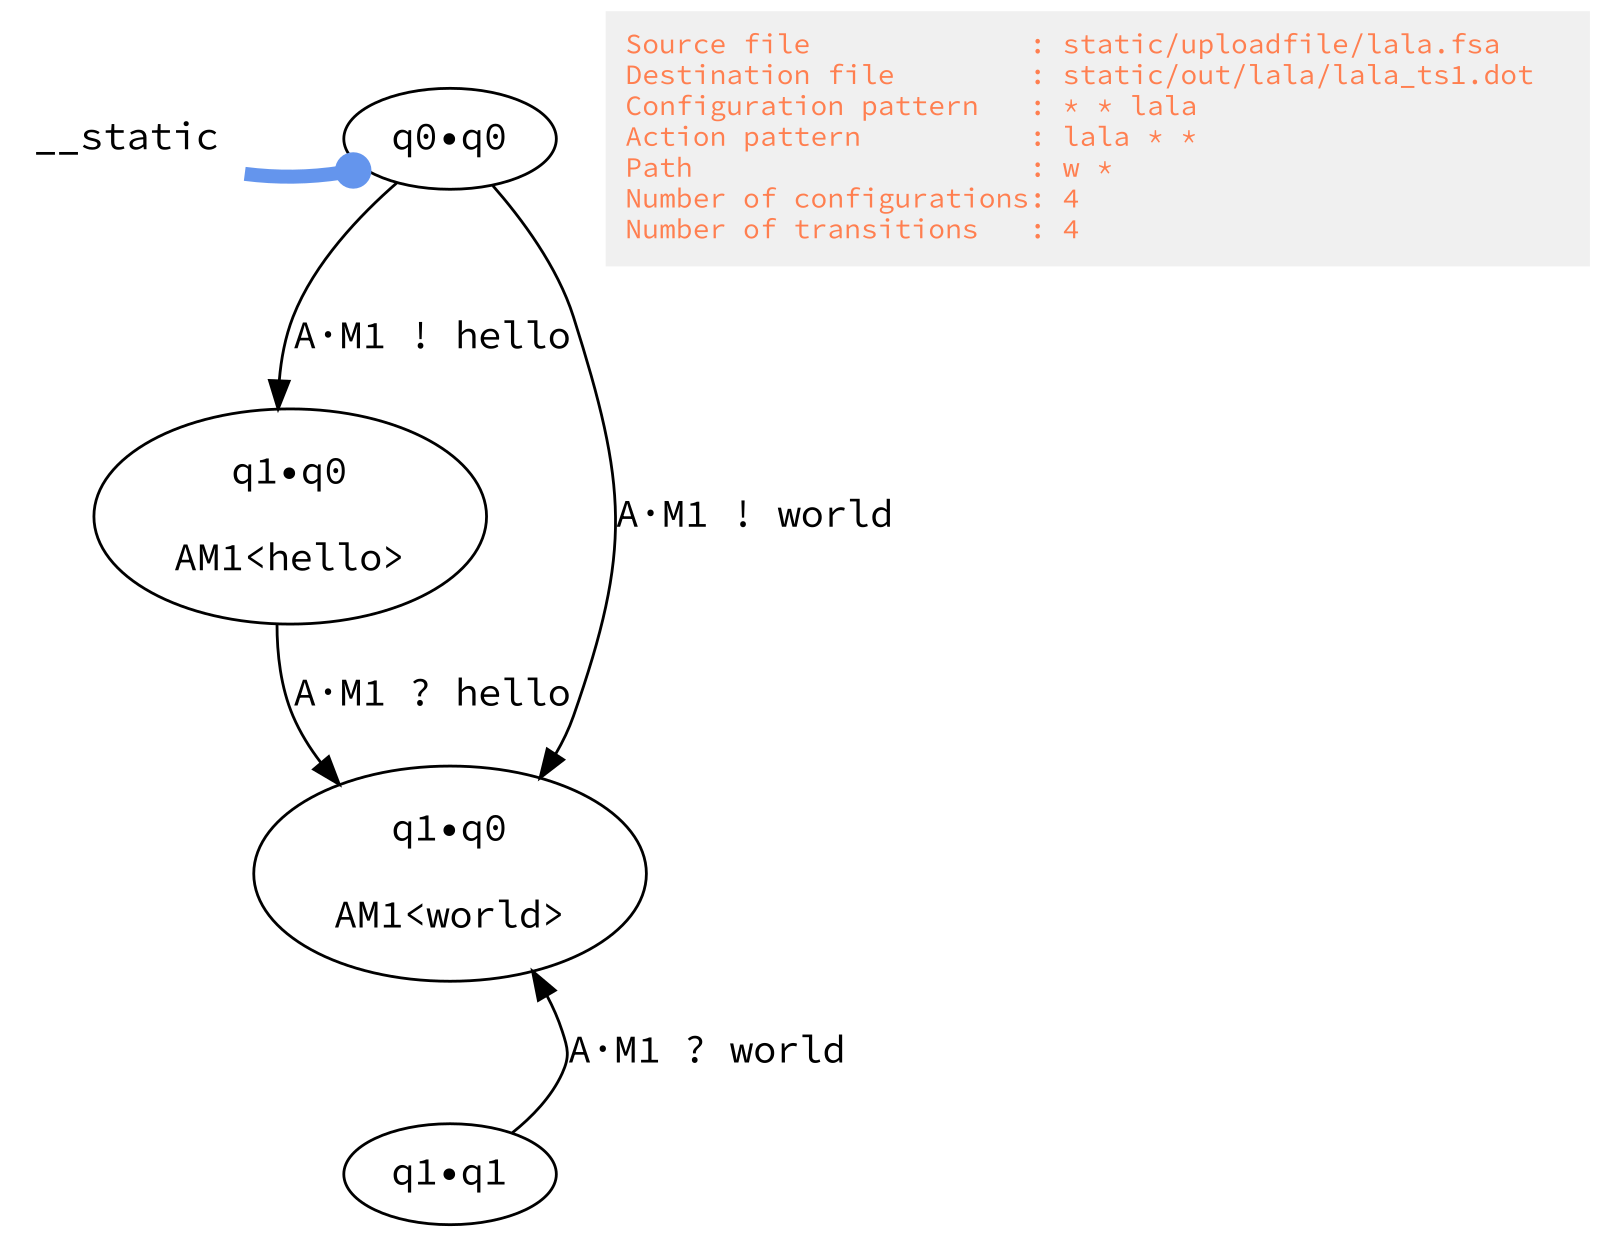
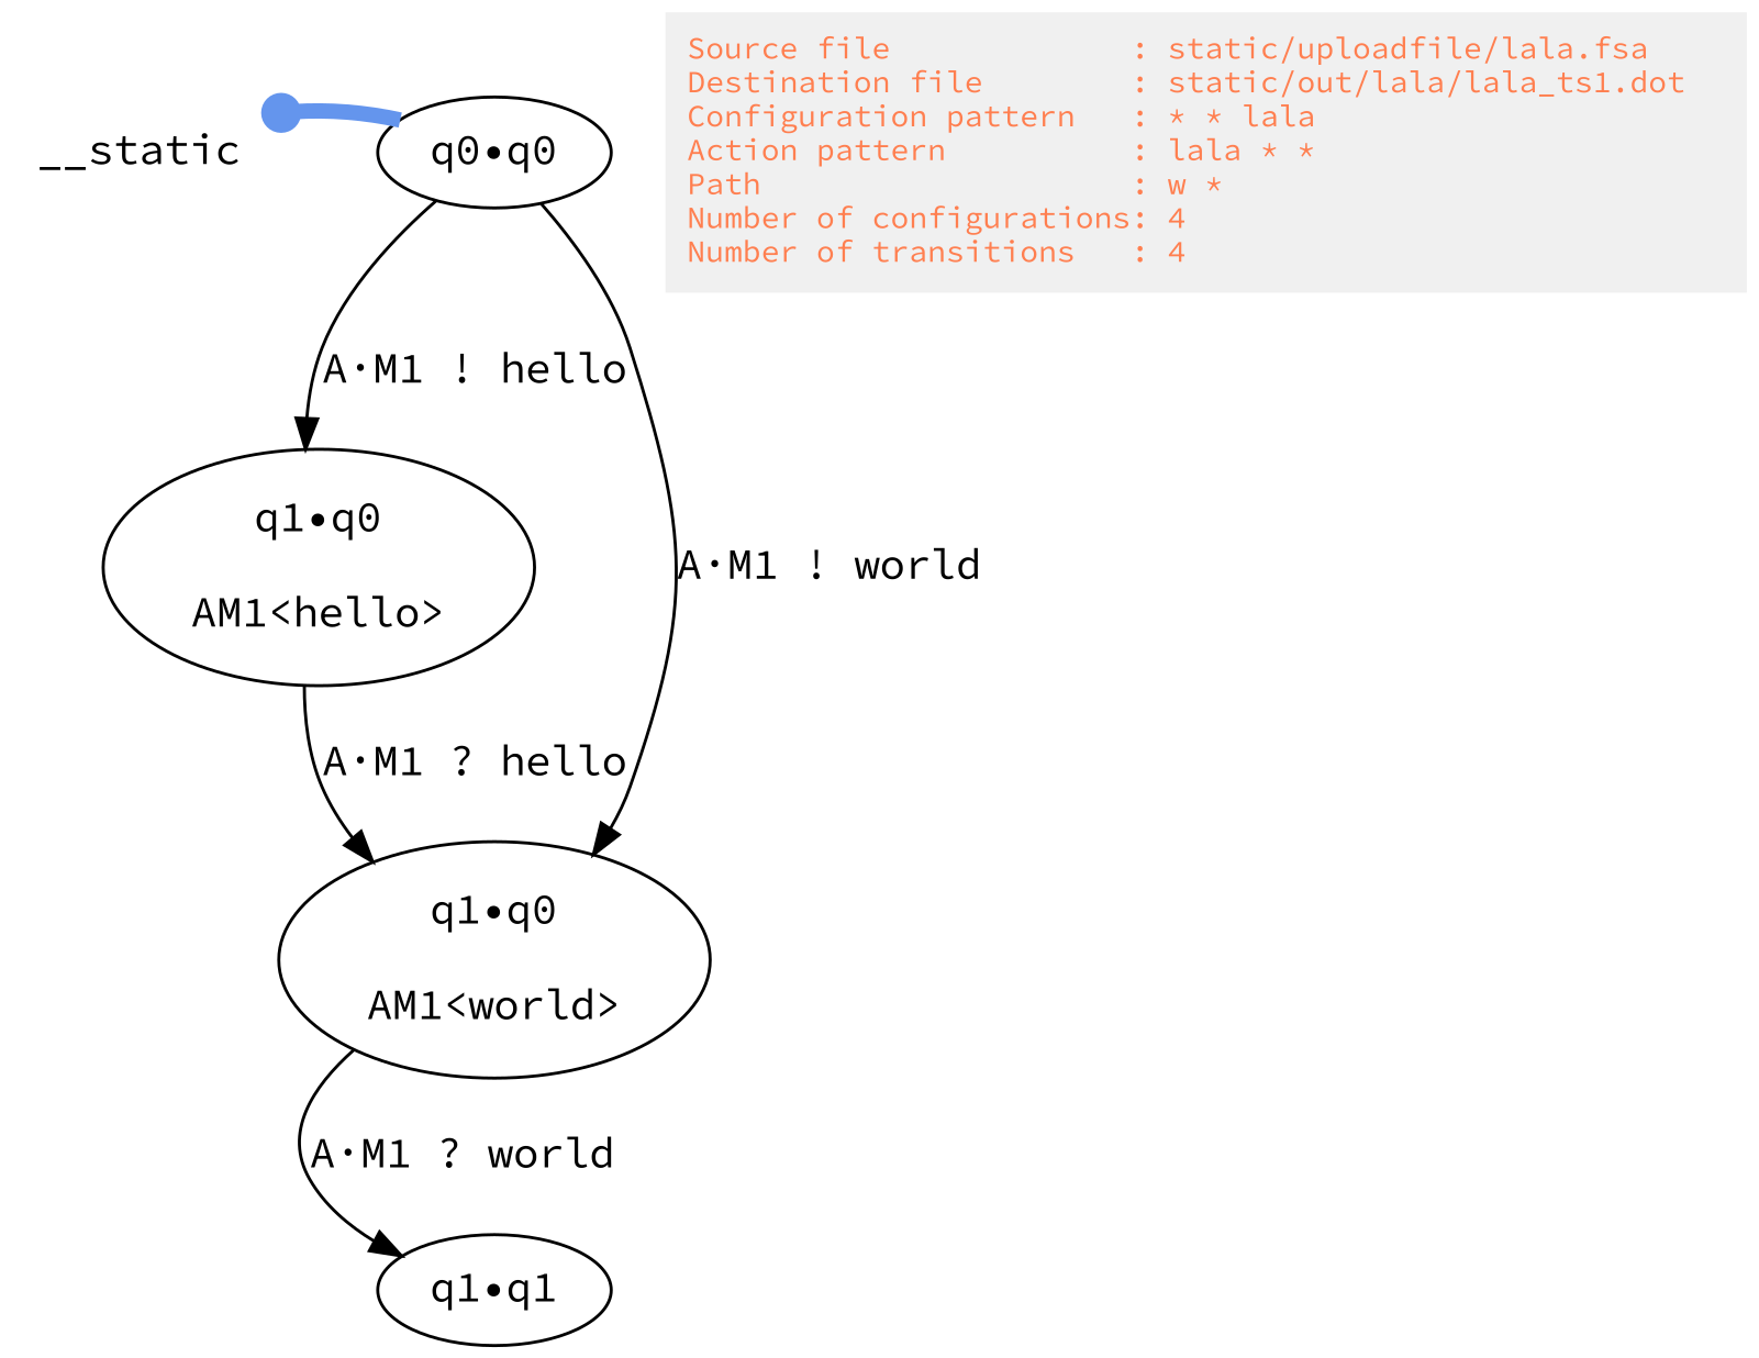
  digraph {
    fontname="Source Code Pro"
    node [fontname="Source Code Pro"]
    edge [fontname="Source Code Pro"]
    n1 [label=__static shape=none]
    n2 [label="q0&bull;q0"]
    n3 [label="q1&bull;q0\n\nAM1<hello>"]
    n4 [label="q1&bull;q0\n\nAM1<world>"]
    n5 [label="q1&bull;q1"]
    n6 [fillcolor=gray94 fontcolor=coral fontsize=10 label="Source file             : static/uploadfile/lala.fsa	\lDestination file        : static/out/lala/lala_ts1.dot	\lConfiguration pattern   : * * lala	\lAction pattern          : lala * *	\lPath                    : w *	\lNumber of configurations: 4	\lNumber of transitions   : 4\l" margin=0.1 penwidth=0 shape=rectangle style=filled]
    subgraph sub_1 {
      n3
      n4
      n5
      subgraph sub_2 {
        rank=same
        n1
        n2
      }
    }
    subgraph sub_3 {
      n6
    }
-   n1 -> n2 [arrowhead=dot color=cornflowerblue penwidth=5]
+   n2 -> n1 [arrowhead=dot color=cornflowerblue penwidth=5]
    n2 -> n3 [label="A&middot;M1 ! hello"]
    n2 -> n4 [label="A&middot;M1 ! world"]
    n3 -> n4 [label="A&middot;M1 ? hello"]
-   n5 -> n4 [label="A&middot;M1 ? world"]
+   n4 -> n5 [label="A&middot;M1 ? world"]
  }
